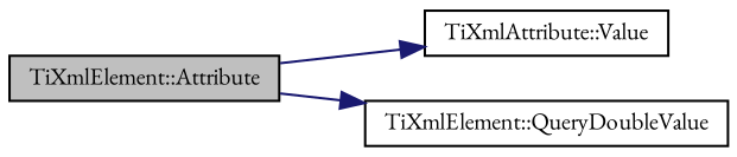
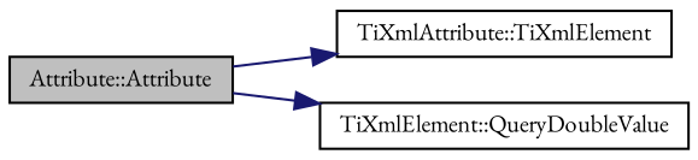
  digraph {
    fontname="EB Garamond"
    rankdir=LR
    node [color=black fillcolor=white fontname="EB Garamond" fontsize=10 shape=record style=filled]
    edge [color=midnightblue fontname="EB Garamond" fontsize=10 labelfontname=Helvetica labelfontsize=10 style=solid]
-   n1 [fillcolor=grey75 fontcolor=black height=0.2 label="TiXmlElement::Attribute" width=0.4]
-   n2 [height=0.2 label="TiXmlAttribute::Value" width=0.4]
+   n1 [fillcolor=grey75 fontcolor=black height=0.2 label="Attribute::Attribute" width=0.4]
+   n2 [height=0.2 label="TiXmlAttribute::TiXmlElement" width=0.4]
    n3 [height=0.2 label="TiXmlElement::QueryDoubleValue" width=0.4]
    n1 -> n2
    n1 -> n3
  }
